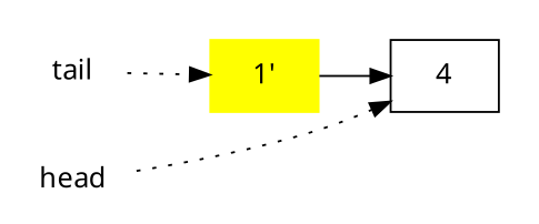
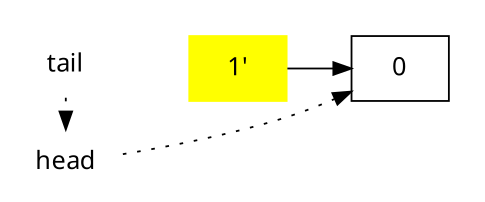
  digraph {
    fontname="Noto Sans"
    rankdir=LR
    node [fontname="Noto Sans" color=white]
    edge [fontname="Noto Sans" style=dotted]
-   0 [shape=box label=4 color=""]
+   0 [shape=box color=""]
    "1'" [color=yellow shape=box style=filled]
    head
    tail
    subgraph cluster_1 {
      style=invis
      0
      "1'"
    }
    subgraph sub_2 {
      rank=same
      head
      tail
    }
    "1'" -> 0 [style=""]
    head -> 0
-   tail -> "1'"
+   tail -> head
  }
